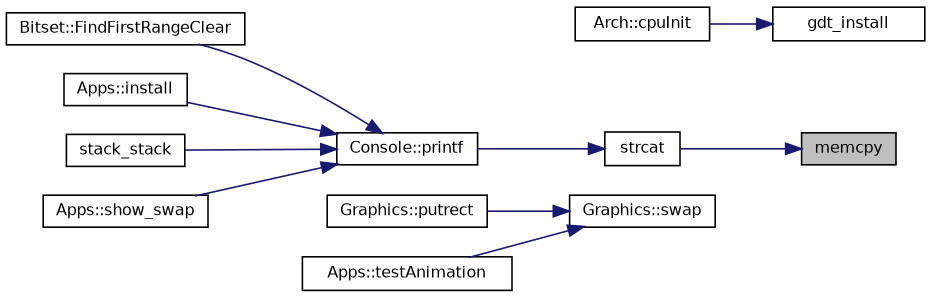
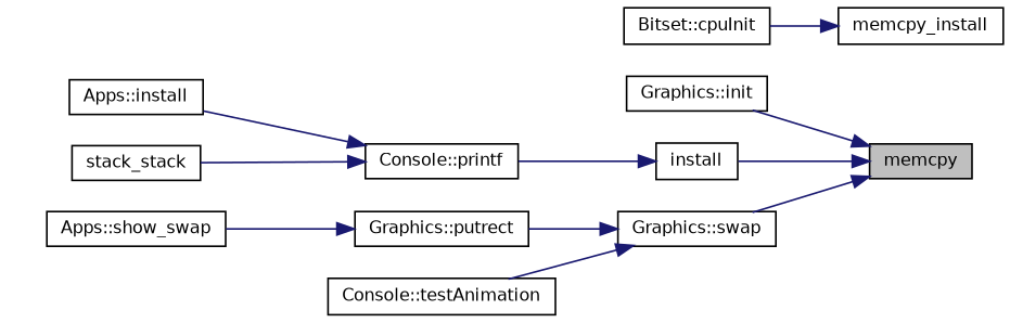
  digraph {
    rankdir=RL
    node [color=black fillcolor=white fontname=Helvetica fontsize=10 shape=record style=filled]
    edge [color=midnightblue dir=back fontname=Helvetica fontsize=10 labelfontname=Helvetica labelfontsize=10 style=solid]
    n1 [fillcolor=grey75 fontcolor=black height=0.2 label=memcpy width=0.4]
-   n3 [height=0.2 label=strcat width=0.4]
+   n2 [height=0.2 label="Graphics::init" width=0.4]
+   n3 [height=0.2 label=install width=0.4]
    n4 [height=0.2 label="Graphics::swap" width=0.4]
    n5 [height=0.2 label="Console::printf" width=0.4]
    n6 [height=0.2 label="Graphics::putrect" width=0.4]
-   n7 [height=0.2 label="Apps::testAnimation" width=0.4]
-   n8 [height=0.2 label=gdt_install width=0.4]
-   n9 [height=0.2 label="Arch::cpuInit" width=0.4]
-   n10 [height=0.2 label="Bitset::FindFirstRangeClear" width=0.4]
+   n7 [height=0.2 label="Console::testAnimation" width=0.4]
+   n8 [height=0.2 label=memcpy_install width=0.4]
+   n9 [height=0.2 label="Bitset::cpuInit" width=0.4]
    n11 [height=0.2 label="Apps::show_swap" width=0.4]
    n12 [height=0.2 label="Apps::install" width=0.4]
    n13 [height=0.2 label=stack_stack width=0.4]
+   n1 -> n2
    n1 -> n3
+   n1 -> n4
    n3 -> n5
    n4 -> n6
    n4 -> n7
-   n5 -> n10
-   n5 -> n11
+   n6 -> n11
    n5 -> n12
    n5 -> n13
    n8 -> n9
  }
